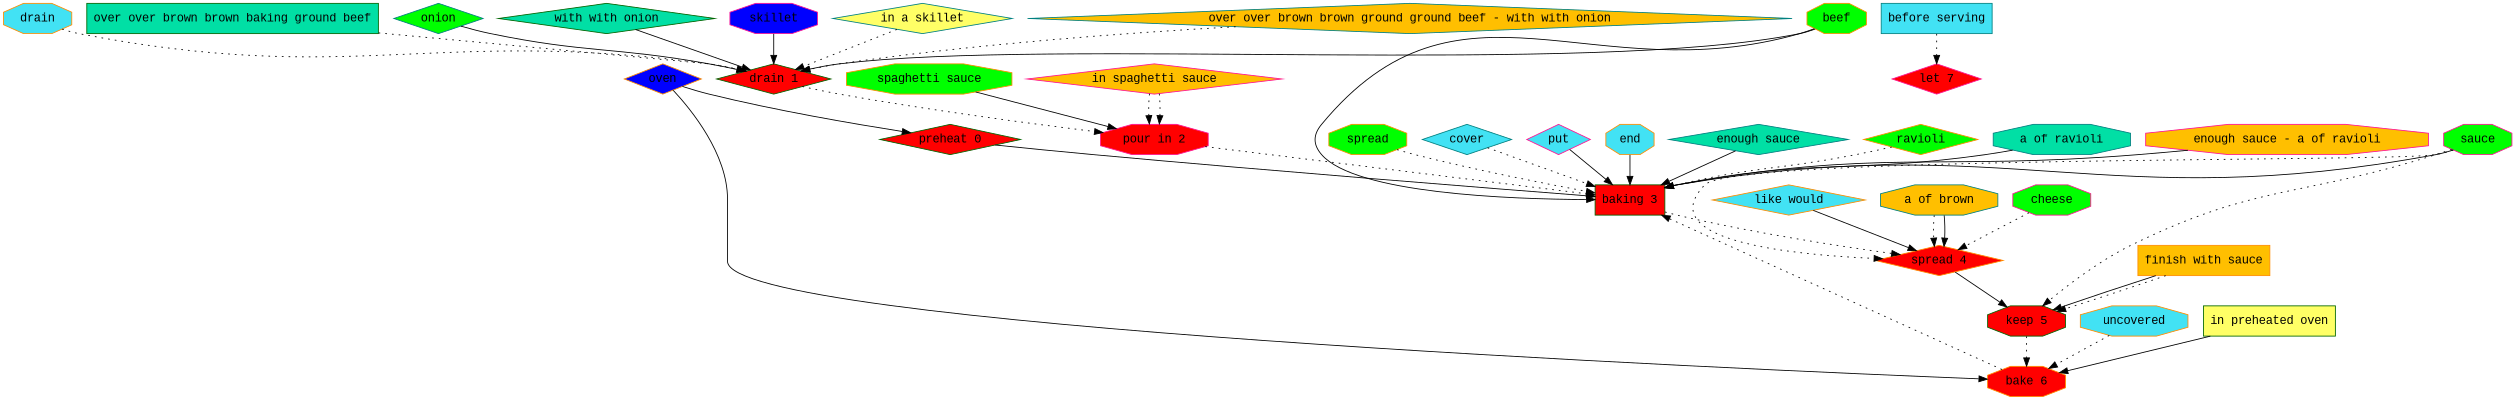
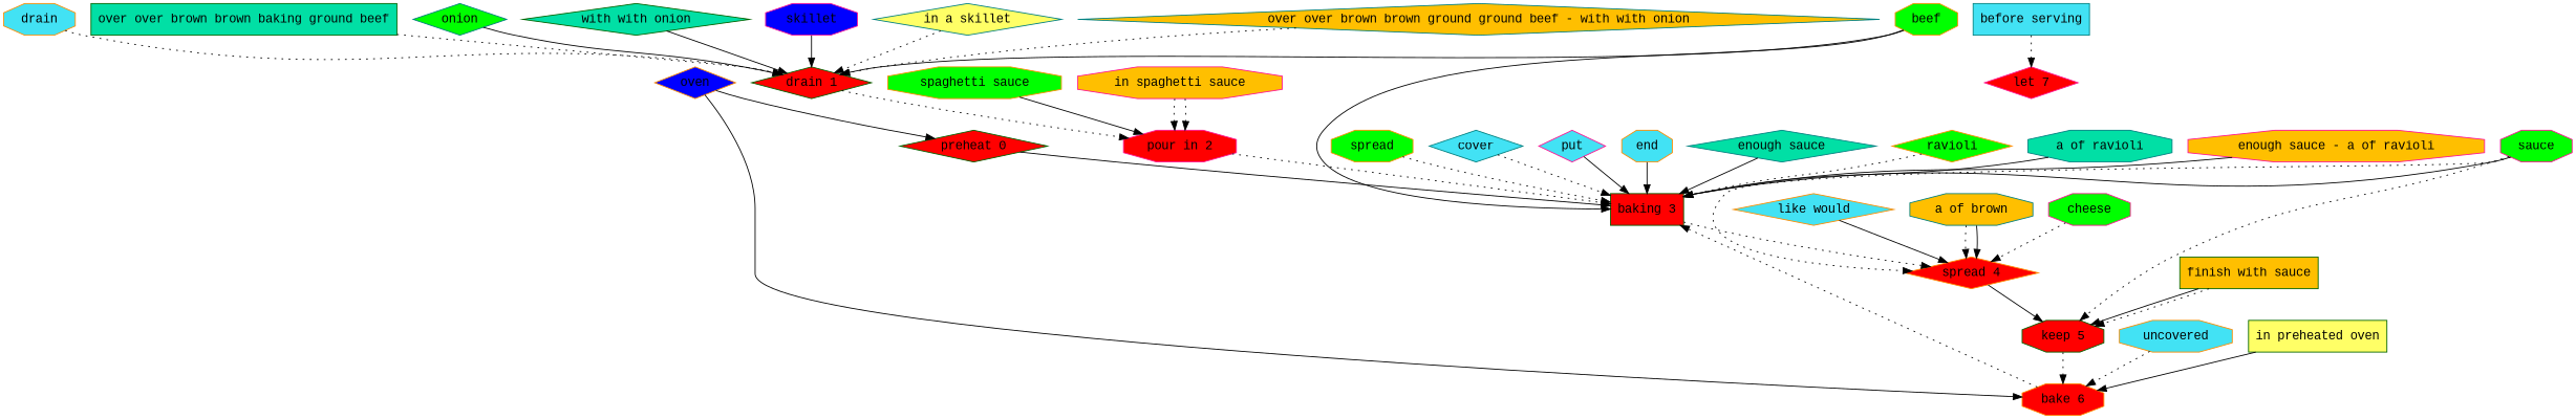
  digraph {
    fontname="Liberation Mono"
    node [color=darkorange fillcolor=red fontname="Liberation Mono" shape=octagon style=filled]
    edge [fontname="Liberation Mono" style=dotted]
    "preheat 0" [color=darkgreen shape=diamond]
    "baking 3" [color=darkgreen shape=box]
    "spread 4" [shape=diamond]
    oven [fillcolor="#0000ff" shape=diamond]
    "bake 6"
    "drain 1" [color=darkgreen shape=diamond]
    "pour in 2" [color=deeppink]
    drain [fillcolor="#42e2f4"]
    beef [fillcolor=green]
    n10 [color=darkgreen fillcolor="#01DFA5" label="over over brown brown baking ground beef" shape=box]
    onion [color=teal fillcolor=green shape=diamond]
    "with with onion" [color=darkgreen fillcolor="#01DFA5" shape=diamond]
    skillet [color=deeppink fillcolor="#0000ff"]
    "in a skillet" [color=teal fillcolor="#ffff66" shape=diamond]
    "over over brown brown ground ground beef - with with onion" [color=teal fillcolor="#FFBF00" shape=diamond]
    "spaghetti sauce" [fillcolor=green]
-   "in spaghetti sauce" [color=deeppink fillcolor="#FFBF00" shape=diamond]
+   "in spaghetti sauce" [color=deeppink fillcolor="#FFBF00"]
    "keep 5" [color=darkgreen]
    spread [fillcolor=green]
    cover [color=teal fillcolor="#42e2f4" shape=diamond]
    put [color=deeppink fillcolor="#42e2f4" shape=diamond]
    end [fillcolor="#42e2f4"]
    sauce [color=deeppink fillcolor=green]
    "enough sauce" [color=teal fillcolor="#01DFA5" shape=diamond]
    ravioli [fillcolor=green shape=diamond]
    "a of ravioli" [color=teal fillcolor="#01DFA5"]
    "enough sauce - a of ravioli" [color=deeppink fillcolor="#FFBF00"]
    "like would" [fillcolor="#42e2f4" shape=diamond]
    n29 [color=teal fillcolor="#FFBF00" label="a of brown"]
    cheese [color=deeppink fillcolor=green]
-   "finish with sauce" [fillcolor="#FFBF00" shape=box]
+   "finish with sauce" [color=darkgreen fillcolor="#FFBF00" shape=box]
    uncovered [fillcolor="#42e2f4"]
    "in preheated oven" [color=darkgreen fillcolor="#ffff66" shape=box]
    "let 7" [color=deeppink shape=diamond]
    "before serving" [color=teal fillcolor="#42e2f4" shape=box]
    "preheat 0" -> "baking 3" [style=solid]
    "baking 3" -> "spread 4"
    "spread 4" -> "keep 5" [style=solid]
    oven -> "preheat 0" [style=solid]
    oven -> "bake 6" [style=solid]
    "bake 6" -> "baking 3"
    "drain 1" -> "pour in 2"
    "pour in 2" -> "baking 3"
    drain -> "drain 1"
    beef -> "baking 3" [style=solid]
    beef -> "drain 1" [style=solid]
    n10 -> "drain 1"
    onion -> "drain 1" [style=solid]
    "with with onion" -> "drain 1" [style=solid]
    skillet -> "drain 1" [style=solid]
    "in a skillet" -> "drain 1"
    "over over brown brown ground ground beef - with with onion" -> "drain 1"
    "spaghetti sauce" -> "pour in 2" [style=solid]
    "in spaghetti sauce" -> "pour in 2"
    "in spaghetti sauce" -> "pour in 2"
    "keep 5" -> "bake 6"
    spread -> "baking 3"
    cover -> "baking 3"
    put -> "baking 3" [style=solid]
    end -> "baking 3" [style=solid]
    sauce -> "baking 3" [style=solid]
    sauce -> "spread 4"
    sauce -> "keep 5"
    "enough sauce" -> "baking 3" [style=solid]
    ravioli -> "baking 3"
    "a of ravioli" -> "baking 3" [style=solid]
    "enough sauce - a of ravioli" -> "baking 3" [style=solid]
    "like would" -> "spread 4" [style=solid]
    n29 -> "spread 4"
    n29 -> "spread 4" [style=solid]
    cheese -> "spread 4"
    "finish with sauce" -> "keep 5" [style=solid]
    "finish with sauce" -> "keep 5"
    uncovered -> "bake 6"
    "in preheated oven" -> "bake 6" [style=solid]
    "before serving" -> "let 7"
  }
